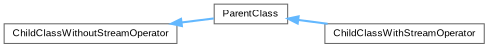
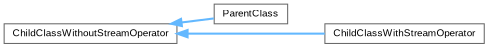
  digraph {
    fontname="Liberation Sans"
    rankdir=LR
    node [color=grey40 fillcolor=white fontname="Liberation Sans" fontsize=10 shape=box style=filled]
    edge [color=steelblue1 dir=back fontname="Liberation Sans" fontsize=10 labelfontname=Helvetica labelfontsize=10 style=bold]
    n1 [height=0.2 label=ParentClass width=0.4]
    n2 [height=0.2 label=ChildClassWithStreamOperator width=0.4]
    n3 [height=0.2 label=ChildClassWithoutStreamOperator width=0.4]
-   n1 -> n2
+   n3 -> n2
    n3 -> n1
  }
